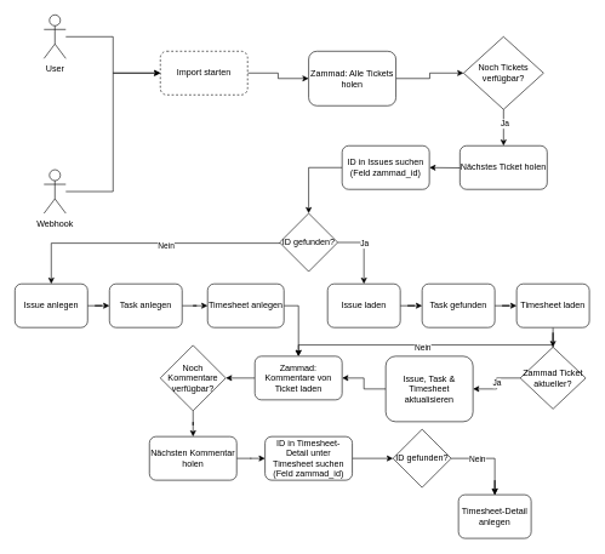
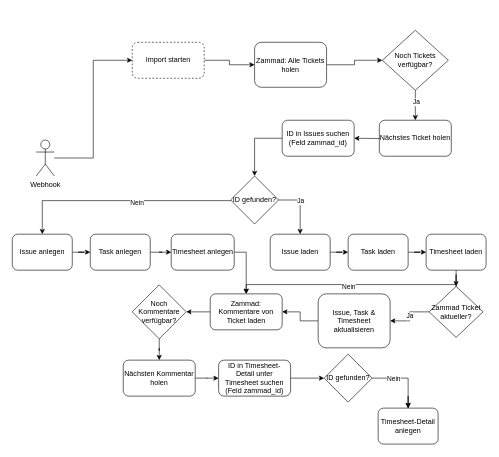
  <mxCell id="0" />
  <mxCell id="1" parent="0" />
- <mxCell id="2" style="edgeStyle=orthogonalEdgeStyle;rounded=0;orthogonalLoop=1;jettySize=auto;html=1;" edge="1" parent="1" source="3" target="5"><mxGeometry relative="1" as="geometry" /></mxCell>
- <mxCell id="3" value="User" style="shape=umlActor;verticalLabelPosition=bottom;verticalAlign=top;html=1;outlineConnect=0;" vertex="1" parent="1"><mxGeometry x="60" y="20" width="30" height="60" as="geometry" /></mxCell>
  <mxCell id="4" style="edgeStyle=orthogonalEdgeStyle;rounded=0;orthogonalLoop=1;jettySize=auto;html=1;" edge="1" parent="1" source="5" target="7"><mxGeometry relative="1" as="geometry" /></mxCell>
  <mxCell id="5" value="Import starten" style="rounded=1;whiteSpace=wrap;html=1;dashed=1;" vertex="1" parent="1"><mxGeometry x="220" y="70" width="120" height="60" as="geometry" /></mxCell>
  <mxCell id="6" style="edgeStyle=orthogonalEdgeStyle;rounded=0;orthogonalLoop=1;jettySize=auto;html=1;" edge="1" parent="1" source="7" target="10"><mxGeometry relative="1" as="geometry" /></mxCell>
  <mxCell id="7" value="Zammad: Alle Tickets holen" style="rounded=1;whiteSpace=wrap;html=1;" vertex="1" parent="1"><mxGeometry x="424" y="70" width="120" height="75" as="geometry" /></mxCell>
  <mxCell id="8" style="edgeStyle=orthogonalEdgeStyle;rounded=0;orthogonalLoop=1;jettySize=auto;html=1;entryX=0.5;entryY=0;entryDx=0;entryDy=0;" edge="1" parent="1" source="10" target="12"><mxGeometry relative="1" as="geometry" /></mxCell>
  <mxCell id="9" value="Ja" style="edgeLabel;html=1;align=center;verticalAlign=middle;resizable=0;points=[];" vertex="1" connectable="0" parent="8"><mxGeometry x="-0.24" y="1" relative="1" as="geometry"><mxPoint as="offset" /></mxGeometry></mxCell>
  <mxCell id="10" value="Noch Tickets verfügbar?" style="rhombus;whiteSpace=wrap;html=1;" vertex="1" parent="1"><mxGeometry x="637" y="50" width="110" height="100" as="geometry" /></mxCell>
  <mxCell id="11" style="edgeStyle=orthogonalEdgeStyle;rounded=0;orthogonalLoop=1;jettySize=auto;html=1;entryX=1;entryY=0.5;entryDx=0;entryDy=0;exitX=0;exitY=0.5;exitDx=0;exitDy=0;" edge="1" parent="1" target="14"><mxGeometry relative="1" as="geometry"><mxPoint x="681" y="230" as="sourcePoint" /></mxGeometry></mxCell>
  <mxCell id="12" value="Nächstes Ticket holen" style="rounded=1;whiteSpace=wrap;html=1;" vertex="1" parent="1"><mxGeometry x="632" y="200" width="120" height="60" as="geometry" /></mxCell>
  <mxCell id="13" style="edgeStyle=orthogonalEdgeStyle;rounded=0;orthogonalLoop=1;jettySize=auto;html=1;" edge="1" parent="1" source="14" target="19"><mxGeometry relative="1" as="geometry"><Array as="points"><mxPoint x="424" y="230" /></Array></mxGeometry></mxCell>
  <mxCell id="14" value="ID in Issues suchen (Feld zammad_id)" style="rounded=1;whiteSpace=wrap;html=1;" vertex="1" parent="1"><mxGeometry x="470" y="200" width="120" height="60" as="geometry" /></mxCell>
  <mxCell id="15" style="edgeStyle=orthogonalEdgeStyle;rounded=0;orthogonalLoop=1;jettySize=auto;html=1;entryX=0.5;entryY=0;entryDx=0;entryDy=0;" edge="1" parent="1" source="19" target="21"><mxGeometry relative="1" as="geometry"><Array as="points"><mxPoint x="70" y="334" /></Array></mxGeometry></mxCell>
  <mxCell id="16" value="Nein" style="edgeLabel;html=1;align=center;verticalAlign=middle;resizable=0;points=[];" vertex="1" connectable="0" parent="15"><mxGeometry x="-0.147" y="2" relative="1" as="geometry"><mxPoint as="offset" /></mxGeometry></mxCell>
  <mxCell id="17" style="edgeStyle=orthogonalEdgeStyle;rounded=0;orthogonalLoop=1;jettySize=auto;html=1;entryX=0.5;entryY=0;entryDx=0;entryDy=0;" edge="1" parent="1" source="19" target="23"><mxGeometry relative="1" as="geometry"><Array as="points"><mxPoint x="500" y="333" /></Array></mxGeometry></mxCell>
  <mxCell id="18" value="Ja" style="edgeLabel;html=1;align=center;verticalAlign=middle;resizable=0;points=[];" vertex="1" connectable="0" parent="17"><mxGeometry x="-0.204" relative="1" as="geometry"><mxPoint as="offset" /></mxGeometry></mxCell>
  <mxCell id="19" value="ID gefunden?" style="rhombus;whiteSpace=wrap;html=1;" vertex="1" parent="1"><mxGeometry x="384" y="293" width="80" height="80" as="geometry" /></mxCell>
  <mxCell id="20" style="edgeStyle=orthogonalEdgeStyle;rounded=0;orthogonalLoop=1;jettySize=auto;html=1;entryX=0;entryY=0.5;entryDx=0;entryDy=0;" edge="1" parent="1" source="21" target="25"><mxGeometry relative="1" as="geometry" /></mxCell>
  <mxCell id="21" value="Issue anlegen" style="rounded=1;whiteSpace=wrap;html=1;" vertex="1" parent="1"><mxGeometry x="20" y="390" width="100" height="60" as="geometry" /></mxCell>
  <mxCell id="22" style="edgeStyle=orthogonalEdgeStyle;rounded=0;orthogonalLoop=1;jettySize=auto;html=1;entryX=0;entryY=0.5;entryDx=0;entryDy=0;" edge="1" parent="1" source="23" target="27"><mxGeometry relative="1" as="geometry" /></mxCell>
  <mxCell id="23" value="Issue laden" style="rounded=1;whiteSpace=wrap;html=1;" vertex="1" parent="1"><mxGeometry x="450" y="390" width="100" height="60" as="geometry" /></mxCell>
  <mxCell id="24" style="edgeStyle=orthogonalEdgeStyle;rounded=0;orthogonalLoop=1;jettySize=auto;html=1;entryX=0;entryY=0.5;entryDx=0;entryDy=0;" edge="1" parent="1" source="25" target="37"><mxGeometry relative="1" as="geometry" /></mxCell>
  <mxCell id="25" value="Task anlegen" style="rounded=1;whiteSpace=wrap;html=1;" vertex="1" parent="1"><mxGeometry x="150" y="390" width="100" height="60" as="geometry" /></mxCell>
  <mxCell id="26" style="edgeStyle=orthogonalEdgeStyle;rounded=0;orthogonalLoop=1;jettySize=auto;html=1;entryX=0;entryY=0.5;entryDx=0;entryDy=0;" edge="1" parent="1" source="27" target="39"><mxGeometry relative="1" as="geometry" /></mxCell>
- <mxCell id="27" value="Task gefunden" style="rounded=1;whiteSpace=wrap;html=1;" vertex="1" parent="1"><mxGeometry x="580" y="390" width="100" height="60" as="geometry" /></mxCell>
+ <mxCell id="27" value="Task laden" style="rounded=1;whiteSpace=wrap;html=1;" vertex="1" parent="1"><mxGeometry x="580" y="390" width="100" height="60" as="geometry" /></mxCell>
  <mxCell id="28" value="Ja" style="edgeStyle=orthogonalEdgeStyle;rounded=0;orthogonalLoop=1;jettySize=auto;html=1;entryX=1;entryY=0.5;entryDx=0;entryDy=0;" edge="1" parent="1" source="31" target="33"><mxGeometry relative="1" as="geometry" /></mxCell>
  <mxCell id="29" style="edgeStyle=orthogonalEdgeStyle;rounded=0;orthogonalLoop=1;jettySize=auto;html=1;entryX=0.5;entryY=0;entryDx=0;entryDy=0;" edge="1" parent="1" target="43"><mxGeometry relative="1" as="geometry"><mxPoint x="410" y="483.5" as="targetPoint" /><mxPoint x="760" y="480" as="sourcePoint" /><Array as="points"><mxPoint x="410" y="474" /></Array></mxGeometry></mxCell>
  <mxCell id="30" value="Nein" style="edgeLabel;html=1;align=center;verticalAlign=middle;resizable=0;points=[];" vertex="1" connectable="0" parent="29"><mxGeometry x="0.003" y="3" relative="1" as="geometry"><mxPoint as="offset" /></mxGeometry></mxCell>
  <mxCell id="31" value="Zammad Ticket aktueller?" style="rhombus;whiteSpace=wrap;html=1;" vertex="1" parent="1"><mxGeometry x="715" y="477" width="90" height="85" as="geometry" /></mxCell>
  <mxCell id="32" style="edgeStyle=orthogonalEdgeStyle;rounded=0;orthogonalLoop=1;jettySize=auto;html=1;entryX=1;entryY=0.5;entryDx=0;entryDy=0;" edge="1" parent="1" source="33" target="43"><mxGeometry relative="1" as="geometry" /></mxCell>
  <mxCell id="33" value="Issue, Task &amp;amp; Timesheet aktualisieren" style="rounded=1;whiteSpace=wrap;html=1;" vertex="1" parent="1"><mxGeometry x="530" y="489.5" width="120" height="90" as="geometry" /></mxCell>
  <mxCell id="34" style="edgeStyle=orthogonalEdgeStyle;rounded=0;orthogonalLoop=1;jettySize=auto;html=1;entryX=0;entryY=0.5;entryDx=0;entryDy=0;" edge="1" parent="1" source="35" target="5"><mxGeometry relative="1" as="geometry" /></mxCell>
  <mxCell id="35" value="Webhook" style="shape=umlActor;verticalLabelPosition=bottom;verticalAlign=top;html=1;outlineConnect=0;" vertex="1" parent="1"><mxGeometry x="60" y="233" width="30" height="60" as="geometry" /></mxCell>
  <mxCell id="36" style="edgeStyle=orthogonalEdgeStyle;rounded=0;orthogonalLoop=1;jettySize=auto;html=1;entryX=0.5;entryY=0;entryDx=0;entryDy=0;" edge="1" parent="1" source="37" target="43"><mxGeometry relative="1" as="geometry"><Array as="points"><mxPoint x="410" y="420" /></Array></mxGeometry></mxCell>
  <mxCell id="37" value="Timesheet anlegen" style="rounded=1;whiteSpace=wrap;html=1;" vertex="1" parent="1"><mxGeometry x="285" y="390" width="105" height="60" as="geometry" /></mxCell>
  <mxCell id="38" style="edgeStyle=orthogonalEdgeStyle;rounded=0;orthogonalLoop=1;jettySize=auto;html=1;entryX=0.5;entryY=0;entryDx=0;entryDy=0;" edge="1" parent="1" source="39" target="31"><mxGeometry relative="1" as="geometry" /></mxCell>
  <mxCell id="39" value="Timesheet laden" style="rounded=1;whiteSpace=wrap;html=1;" vertex="1" parent="1"><mxGeometry x="710" y="390" width="100" height="60" as="geometry" /></mxCell>
  <mxCell id="40" style="edgeStyle=orthogonalEdgeStyle;rounded=0;orthogonalLoop=1;jettySize=auto;html=1;" edge="1" parent="1" source="41" target="45"><mxGeometry relative="1" as="geometry" /></mxCell>
  <mxCell id="41" value="Noch Kommentare verfügbar?" style="rhombus;whiteSpace=wrap;html=1;" vertex="1" parent="1"><mxGeometry x="220" y="474.5" width="90" height="90" as="geometry" /></mxCell>
  <mxCell id="42" style="edgeStyle=orthogonalEdgeStyle;rounded=0;orthogonalLoop=1;jettySize=auto;html=1;entryX=1;entryY=0.5;entryDx=0;entryDy=0;" edge="1" parent="1" source="43" target="41"><mxGeometry relative="1" as="geometry" /></mxCell>
  <mxCell id="43" value="Zammad: Kommentare von Ticket laden" style="rounded=1;whiteSpace=wrap;html=1;" vertex="1" parent="1"><mxGeometry x="350" y="489.5" width="120" height="60" as="geometry" /></mxCell>
  <mxCell id="44" style="edgeStyle=orthogonalEdgeStyle;rounded=0;orthogonalLoop=1;jettySize=auto;html=1;entryX=0;entryY=0.5;entryDx=0;entryDy=0;" edge="1" parent="1" source="45" target="47"><mxGeometry relative="1" as="geometry" /></mxCell>
  <mxCell id="45" value="Nächsten Kommentar holen" style="rounded=1;whiteSpace=wrap;html=1;" vertex="1" parent="1"><mxGeometry x="205" y="600" width="120" height="60" as="geometry" /></mxCell>
  <mxCell id="46" style="edgeStyle=orthogonalEdgeStyle;rounded=0;orthogonalLoop=1;jettySize=auto;html=1;entryX=0;entryY=0.5;entryDx=0;entryDy=0;" edge="1" parent="1" source="47" target="49"><mxGeometry relative="1" as="geometry" /></mxCell>
  <mxCell id="47" value="ID in Timesheet-Detail unter Timesheet suchen (Feld zammad_id)" style="rounded=1;whiteSpace=wrap;html=1;" vertex="1" parent="1"><mxGeometry x="364" y="600" width="120" height="60" as="geometry" /></mxCell>
  <mxCell id="48" style="edgeStyle=orthogonalEdgeStyle;rounded=0;orthogonalLoop=1;jettySize=auto;html=1;" edge="1" parent="1" source="52"><mxGeometry relative="1" as="geometry"><mxPoint x="680" y="680" as="targetPoint" /></mxGeometry></mxCell>
  <mxCell id="49" value="ID gefunden?" style="rhombus;whiteSpace=wrap;html=1;" vertex="1" parent="1"><mxGeometry x="540" y="590" width="80" height="80" as="geometry" /></mxCell>
  <mxCell id="50" value="" style="edgeStyle=orthogonalEdgeStyle;rounded=0;orthogonalLoop=1;jettySize=auto;html=1;" edge="1" parent="1" source="49" target="52"><mxGeometry relative="1" as="geometry"><mxPoint x="680" y="680" as="targetPoint" /><mxPoint x="620" y="630" as="sourcePoint" /></mxGeometry></mxCell>
  <mxCell id="51" value="Nein" style="edgeLabel;html=1;align=center;verticalAlign=middle;resizable=0;points=[];" vertex="1" connectable="0" parent="50"><mxGeometry x="-0.359" y="-1" relative="1" as="geometry"><mxPoint as="offset" /></mxGeometry></mxCell>
  <mxCell id="52" value="Timesheet-Detail anlegen" style="rounded=1;whiteSpace=wrap;html=1;" vertex="1" parent="1"><mxGeometry x="630" y="680" width="100" height="60" as="geometry" /></mxCell>
